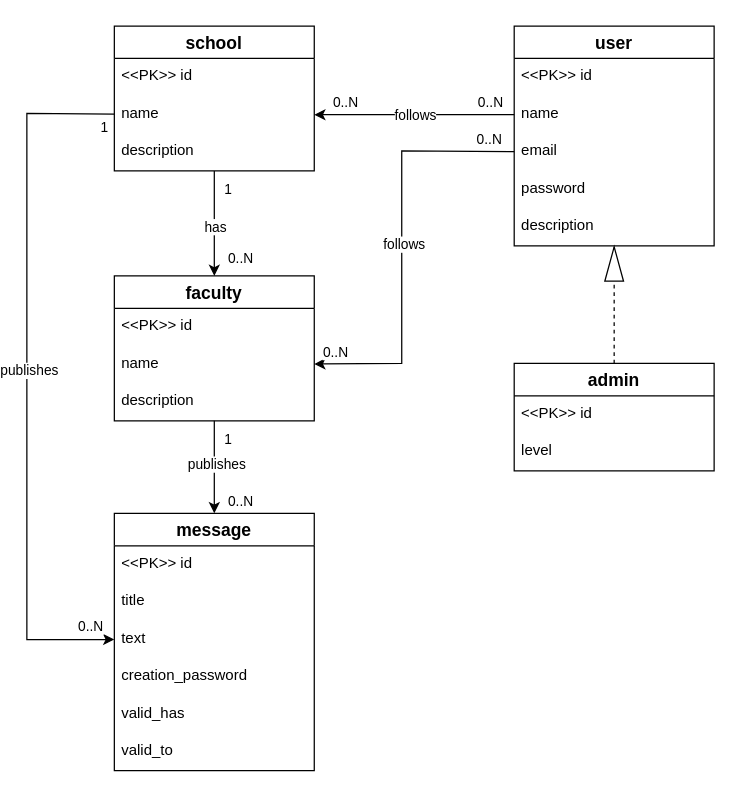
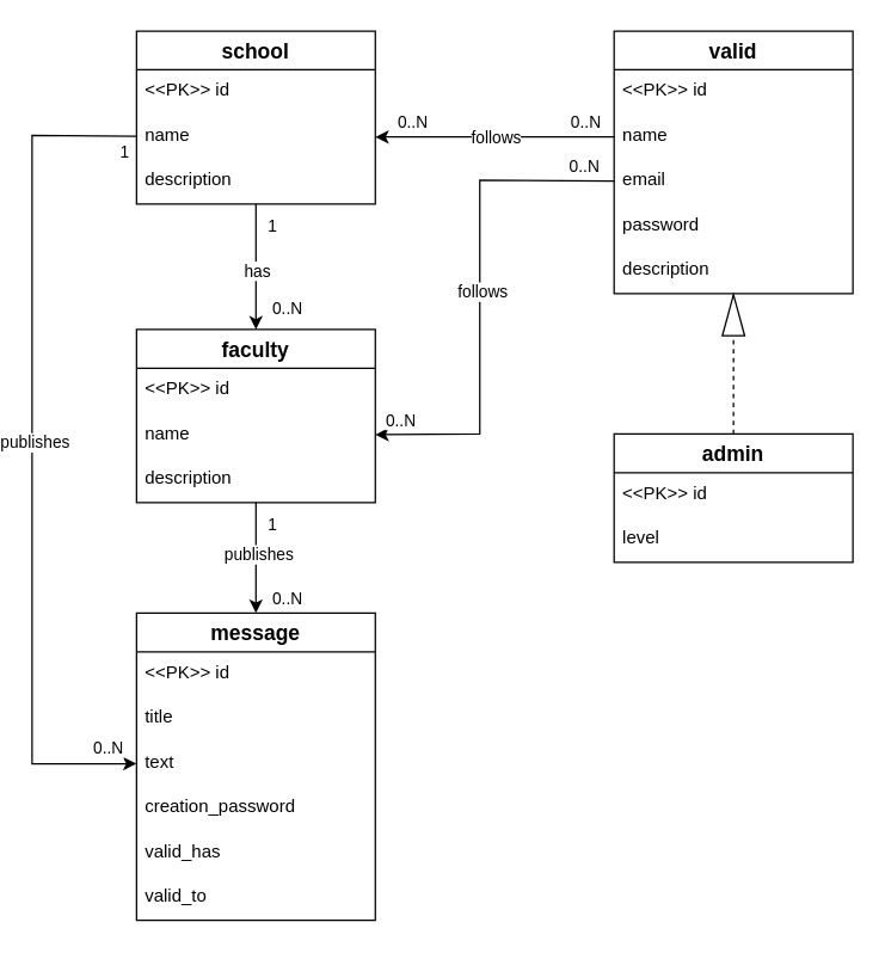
  <mxCell id="0" />
  <mxCell id="1" parent="0" />
  <mxCell id="2" value="school" style="swimlane;fontStyle=1;childLayout=stackLayout;horizontal=1;startSize=26;horizontalStack=0;resizeParent=1;resizeParentMax=0;resizeLast=0;collapsible=1;marginBottom=0;align=center;fontSize=14;" vertex="1" parent="1"><mxGeometry x="90" y="20" width="160" height="116" as="geometry" /></mxCell>
  <mxCell id="3" value="&lt;&lt;PK&gt;&gt; id" style="text;strokeColor=none;fillColor=none;spacingLeft=4;spacingRight=4;overflow=hidden;rotatable=0;points=[[0,0.5],[1,0.5]];portConstraint=eastwest;fontSize=12;" vertex="1" parent="2"><mxGeometry y="26" width="160" height="30" as="geometry" /></mxCell>
  <mxCell id="4" value="name" style="text;strokeColor=none;fillColor=none;spacingLeft=4;spacingRight=4;overflow=hidden;rotatable=0;points=[[0,0.5],[1,0.5]];portConstraint=eastwest;fontSize=12;" vertex="1" parent="2"><mxGeometry y="56" width="160" height="30" as="geometry" /></mxCell>
  <mxCell id="5" value="description" style="text;strokeColor=none;fillColor=none;spacingLeft=4;spacingRight=4;overflow=hidden;rotatable=0;points=[[0,0.5],[1,0.5]];portConstraint=eastwest;fontSize=12;" vertex="1" parent="2"><mxGeometry y="86" width="160" height="30" as="geometry" /></mxCell>
  <mxCell id="6" value="faculty" style="swimlane;fontStyle=1;childLayout=stackLayout;horizontal=1;startSize=26;horizontalStack=0;resizeParent=1;resizeParentMax=0;resizeLast=0;collapsible=1;marginBottom=0;align=center;fontSize=14;" vertex="1" parent="1"><mxGeometry x="90" y="220" width="160" height="116" as="geometry" /></mxCell>
  <mxCell id="7" value="&lt;&lt;PK&gt;&gt; id" style="text;strokeColor=none;fillColor=none;spacingLeft=4;spacingRight=4;overflow=hidden;rotatable=0;points=[[0,0.5],[1,0.5]];portConstraint=eastwest;fontSize=12;" vertex="1" parent="6"><mxGeometry y="26" width="160" height="30" as="geometry" /></mxCell>
  <mxCell id="8" value="name" style="text;strokeColor=none;fillColor=none;spacingLeft=4;spacingRight=4;overflow=hidden;rotatable=0;points=[[0,0.5],[1,0.5]];portConstraint=eastwest;fontSize=12;" vertex="1" parent="6"><mxGeometry y="56" width="160" height="30" as="geometry" /></mxCell>
  <mxCell id="9" value="description" style="text;strokeColor=none;fillColor=none;spacingLeft=4;spacingRight=4;overflow=hidden;rotatable=0;points=[[0,0.5],[1,0.5]];portConstraint=eastwest;fontSize=12;" vertex="1" parent="6"><mxGeometry y="86" width="160" height="30" as="geometry" /></mxCell>
  <mxCell id="10" value="message" style="swimlane;fontStyle=1;childLayout=stackLayout;horizontal=1;startSize=26;horizontalStack=0;resizeParent=1;resizeParentMax=0;resizeLast=0;collapsible=1;marginBottom=0;align=center;fontSize=14;" vertex="1" parent="1"><mxGeometry x="90" y="410" width="160" height="206" as="geometry" /></mxCell>
  <mxCell id="11" value="&lt;&lt;PK&gt;&gt; id" style="text;strokeColor=none;fillColor=none;spacingLeft=4;spacingRight=4;overflow=hidden;rotatable=0;points=[[0,0.5],[1,0.5]];portConstraint=eastwest;fontSize=12;" vertex="1" parent="10"><mxGeometry y="26" width="160" height="30" as="geometry" /></mxCell>
  <mxCell id="12" value="title" style="text;strokeColor=none;fillColor=none;spacingLeft=4;spacingRight=4;overflow=hidden;rotatable=0;points=[[0,0.5],[1,0.5]];portConstraint=eastwest;fontSize=12;" vertex="1" parent="10"><mxGeometry y="56" width="160" height="30" as="geometry" /></mxCell>
  <mxCell id="13" value="text" style="text;strokeColor=none;fillColor=none;spacingLeft=4;spacingRight=4;overflow=hidden;rotatable=0;points=[[0,0.5],[1,0.5]];portConstraint=eastwest;fontSize=12;" vertex="1" parent="10"><mxGeometry y="86" width="160" height="30" as="geometry" /></mxCell>
  <mxCell id="14" value="creation_password" style="text;strokeColor=none;fillColor=none;spacingLeft=4;spacingRight=4;overflow=hidden;rotatable=0;points=[[0,0.5],[1,0.5]];portConstraint=eastwest;fontSize=12;" vertex="1" parent="10"><mxGeometry y="116" width="160" height="30" as="geometry" /></mxCell>
  <mxCell id="15" value="valid_has" style="text;strokeColor=none;fillColor=none;spacingLeft=4;spacingRight=4;overflow=hidden;rotatable=0;points=[[0,0.5],[1,0.5]];portConstraint=eastwest;fontSize=12;" vertex="1" parent="10"><mxGeometry y="146" width="160" height="30" as="geometry" /></mxCell>
  <mxCell id="16" value="valid_to" style="text;strokeColor=none;fillColor=none;spacingLeft=4;spacingRight=4;overflow=hidden;rotatable=0;points=[[0,0.5],[1,0.5]];portConstraint=eastwest;fontSize=12;" vertex="1" parent="10"><mxGeometry y="176" width="160" height="30" as="geometry" /></mxCell>
- <mxCell id="17" value="user" style="swimlane;fontStyle=1;childLayout=stackLayout;horizontal=1;startSize=26;horizontalStack=0;resizeParent=1;resizeParentMax=0;resizeLast=0;collapsible=1;marginBottom=0;align=center;fontSize=14;" vertex="1" parent="1"><mxGeometry x="410" y="20" width="160" height="176" as="geometry" /></mxCell>
+ <mxCell id="17" value="valid" style="swimlane;fontStyle=1;childLayout=stackLayout;horizontal=1;startSize=26;horizontalStack=0;resizeParent=1;resizeParentMax=0;resizeLast=0;collapsible=1;marginBottom=0;align=center;fontSize=14;" vertex="1" parent="1"><mxGeometry x="410" y="20" width="160" height="176" as="geometry" /></mxCell>
  <mxCell id="18" value="&lt;&lt;PK&gt;&gt; id" style="text;strokeColor=none;fillColor=none;spacingLeft=4;spacingRight=4;overflow=hidden;rotatable=0;points=[[0,0.5],[1,0.5]];portConstraint=eastwest;fontSize=12;" vertex="1" parent="17"><mxGeometry y="26" width="160" height="30" as="geometry" /></mxCell>
  <mxCell id="19" value="name" style="text;strokeColor=none;fillColor=none;spacingLeft=4;spacingRight=4;overflow=hidden;rotatable=0;points=[[0,0.5],[1,0.5]];portConstraint=eastwest;fontSize=12;" vertex="1" parent="17"><mxGeometry y="56" width="160" height="30" as="geometry" /></mxCell>
  <mxCell id="20" value="email" style="text;strokeColor=none;fillColor=none;spacingLeft=4;spacingRight=4;overflow=hidden;rotatable=0;points=[[0,0.5],[1,0.5]];portConstraint=eastwest;fontSize=12;" vertex="1" parent="17"><mxGeometry y="86" width="160" height="30" as="geometry" /></mxCell>
  <mxCell id="21" value="password" style="text;strokeColor=none;fillColor=none;spacingLeft=4;spacingRight=4;overflow=hidden;rotatable=0;points=[[0,0.5],[1,0.5]];portConstraint=eastwest;fontSize=12;" vertex="1" parent="17"><mxGeometry y="116" width="160" height="30" as="geometry" /></mxCell>
  <mxCell id="22" value="description" style="text;strokeColor=none;fillColor=none;spacingLeft=4;spacingRight=4;overflow=hidden;rotatable=0;points=[[0,0.5],[1,0.5]];portConstraint=eastwest;fontSize=12;" vertex="1" parent="17"><mxGeometry y="146" width="160" height="30" as="geometry" /></mxCell>
  <mxCell id="23" value="admin" style="swimlane;fontStyle=1;childLayout=stackLayout;horizontal=1;startSize=26;horizontalStack=0;resizeParent=1;resizeParentMax=0;resizeLast=0;collapsible=1;marginBottom=0;align=center;fontSize=14;" vertex="1" parent="1"><mxGeometry x="410" y="290" width="160" height="86" as="geometry" /></mxCell>
  <mxCell id="24" value="&lt;&lt;PK&gt;&gt; id" style="text;strokeColor=none;fillColor=none;spacingLeft=4;spacingRight=4;overflow=hidden;rotatable=0;points=[[0,0.5],[1,0.5]];portConstraint=eastwest;fontSize=12;" vertex="1" parent="23"><mxGeometry y="26" width="160" height="30" as="geometry" /></mxCell>
  <mxCell id="25" value="level" style="text;strokeColor=none;fillColor=none;spacingLeft=4;spacingRight=4;overflow=hidden;rotatable=0;points=[[0,0.5],[1,0.5]];portConstraint=eastwest;fontSize=12;" vertex="1" parent="23"><mxGeometry y="56" width="160" height="30" as="geometry" /></mxCell>
  <mxCell id="26" value="" style="endArrow=classic;html=1;rounded=0;" edge="1" parent="1" source="5" target="6"><mxGeometry width="50" height="50" relative="1" as="geometry"><mxPoint x="80" y="340" as="sourcePoint" /><mxPoint x="130" y="290" as="targetPoint" /></mxGeometry></mxCell>
  <mxCell id="27" value="has" style="edgeLabel;html=1;align=center;verticalAlign=middle;resizable=0;points=[];" vertex="1" connectable="0" parent="26"><mxGeometry x="-0.162" y="1" relative="1" as="geometry"><mxPoint x="-1" y="9" as="offset" /></mxGeometry></mxCell>
  <mxCell id="28" value="1" style="edgeLabel;html=1;align=center;verticalAlign=middle;resizable=0;points=[];" vertex="1" connectable="0" parent="26"><mxGeometry x="-0.898" relative="1" as="geometry"><mxPoint x="10" y="10" as="offset" /></mxGeometry></mxCell>
  <mxCell id="29" value="0..N" style="edgeLabel;html=1;align=center;verticalAlign=middle;resizable=0;points=[];" vertex="1" connectable="0" parent="26"><mxGeometry x="0.643" relative="1" as="geometry"><mxPoint x="20" as="offset" /></mxGeometry></mxCell>
  <mxCell id="30" value="" style="endArrow=classic;html=1;rounded=0;" edge="1" parent="1" source="9" target="10"><mxGeometry width="50" height="50" relative="1" as="geometry"><mxPoint x="150" y="410" as="sourcePoint" /><mxPoint x="200" y="360" as="targetPoint" /></mxGeometry></mxCell>
  <mxCell id="31" value="publishes" style="edgeLabel;html=1;align=center;verticalAlign=middle;resizable=0;points=[];" vertex="1" connectable="0" parent="30"><mxGeometry x="-0.072" y="1" relative="1" as="geometry"><mxPoint as="offset" /></mxGeometry></mxCell>
  <mxCell id="32" value="1" style="edgeLabel;html=1;align=center;verticalAlign=middle;resizable=0;points=[];" vertex="1" connectable="0" parent="30"><mxGeometry x="-0.815" y="-1" relative="1" as="geometry"><mxPoint x="11" y="7" as="offset" /></mxGeometry></mxCell>
  <mxCell id="33" value="0..N" style="edgeLabel;html=1;align=center;verticalAlign=middle;resizable=0;points=[];" vertex="1" connectable="0" parent="30"><mxGeometry x="0.562" y="1" relative="1" as="geometry"><mxPoint x="19" y="6" as="offset" /></mxGeometry></mxCell>
  <mxCell id="34" value="" style="endArrow=classic;html=1;rounded=0;" edge="1" parent="1" source="4" target="13"><mxGeometry width="50" height="50" relative="1" as="geometry"><mxPoint x="320" y="290" as="sourcePoint" /><mxPoint x="50" y="400" as="targetPoint" /><Array as="points"><mxPoint x="20" y="90" /><mxPoint x="20" y="511" /></Array></mxGeometry></mxCell>
  <mxCell id="35" value="publishes" style="edgeLabel;html=1;align=center;verticalAlign=middle;resizable=0;points=[];" vertex="1" connectable="0" parent="34"><mxGeometry x="0.04" y="1" relative="1" as="geometry"><mxPoint y="-16" as="offset" /></mxGeometry></mxCell>
  <mxCell id="36" value="0..N" style="edgeLabel;html=1;align=center;verticalAlign=middle;resizable=0;points=[];" vertex="1" connectable="0" parent="34"><mxGeometry x="0.933" relative="1" as="geometry"><mxPoint y="-11" as="offset" /></mxGeometry></mxCell>
  <mxCell id="37" value="1" style="edgeLabel;html=1;align=center;verticalAlign=middle;resizable=0;points=[];" vertex="1" connectable="0" parent="34"><mxGeometry x="-0.969" y="-1" relative="1" as="geometry"><mxPoint y="11" as="offset" /></mxGeometry></mxCell>
  <mxCell id="38" value="" style="endArrow=classic;html=1;rounded=0;" edge="1" parent="1" source="19" target="4"><mxGeometry width="50" height="50" relative="1" as="geometry"><mxPoint x="280" y="210" as="sourcePoint" /><mxPoint x="330" y="160" as="targetPoint" /></mxGeometry></mxCell>
  <mxCell id="39" value="follows" style="edgeLabel;html=1;align=center;verticalAlign=middle;resizable=0;points=[];" vertex="1" connectable="0" parent="38"><mxGeometry x="0.103" y="1" relative="1" as="geometry"><mxPoint x="8" y="-1" as="offset" /></mxGeometry></mxCell>
  <mxCell id="40" value="0..N" style="edgeLabel;html=1;align=center;verticalAlign=middle;resizable=0;points=[];" vertex="1" connectable="0" parent="38"><mxGeometry x="0.704" y="-2" relative="1" as="geometry"><mxPoint y="-9" as="offset" /></mxGeometry></mxCell>
  <mxCell id="41" value="0..N" style="edgeLabel;html=1;align=center;verticalAlign=middle;resizable=0;points=[];" vertex="1" connectable="0" parent="38"><mxGeometry x="-0.689" y="-1" relative="1" as="geometry"><mxPoint x="5" y="-10" as="offset" /></mxGeometry></mxCell>
  <mxCell id="42" value="" style="endArrow=classic;html=1;rounded=0;" edge="1" parent="1" source="20" target="8"><mxGeometry width="50" height="50" relative="1" as="geometry"><mxPoint x="280" y="210" as="sourcePoint" /><mxPoint x="330" y="160" as="targetPoint" /><Array as="points"><mxPoint x="320" y="120" /><mxPoint x="320" y="290" /></Array></mxGeometry></mxCell>
  <mxCell id="43" value="0..N" style="edgeLabel;html=1;align=center;verticalAlign=middle;resizable=0;points=[];" vertex="1" connectable="0" parent="42"><mxGeometry x="-0.898" y="1" relative="1" as="geometry"><mxPoint x="-3" y="-11" as="offset" /></mxGeometry></mxCell>
  <mxCell id="44" value="follows" style="edgeLabel;html=1;align=center;verticalAlign=middle;resizable=0;points=[];" vertex="1" connectable="0" parent="42"><mxGeometry x="-0.001" y="1" relative="1" as="geometry"><mxPoint as="offset" /></mxGeometry></mxCell>
  <mxCell id="45" value="0..N" style="edgeLabel;html=1;align=center;verticalAlign=middle;resizable=0;points=[];" vertex="1" connectable="0" parent="42"><mxGeometry x="0.903" y="1" relative="1" as="geometry"><mxPoint y="-11" as="offset" /></mxGeometry></mxCell>
  <mxCell id="46" value="" style="endArrow=none;dashed=1;html=1;dashPattern=1 3;strokeWidth=2;rounded=0;startArrow=none;" edge="1" parent="1" source="48" target="22"><mxGeometry width="50" height="50" relative="1" as="geometry"><mxPoint x="420" y="310" as="sourcePoint" /><mxPoint x="470" y="260" as="targetPoint" /></mxGeometry></mxCell>
  <mxCell id="47" value="" style="endArrow=none;dashed=1;html=1;rounded=0;strokeWidth=1;exitX=0.5;exitY=0;exitDx=0;exitDy=0;" edge="1" parent="1" source="23" target="22"><mxGeometry width="50" height="50" relative="1" as="geometry"><mxPoint x="440" y="200" as="sourcePoint" /><mxPoint x="490" y="150" as="targetPoint" /></mxGeometry></mxCell>
  <mxCell id="48" value="" style="triangle;whiteSpace=wrap;html=1;rotation=-90;" vertex="1" parent="1"><mxGeometry x="476.25" y="203" width="27.5" height="15" as="geometry" /></mxCell>
